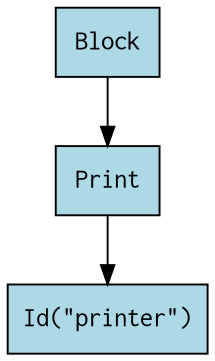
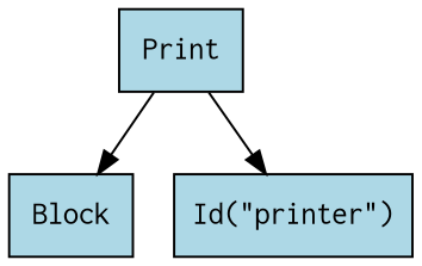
  digraph {
    node [fillcolor=lightblue fontname=Courier shape=box style=filled]
    n1 [label=Block]
    n2 [label=Print]
    n3 [label="Id(\"printer\")"]
-   n1 -> n2
+   n2 -> n1
    n2 -> n3
  }
